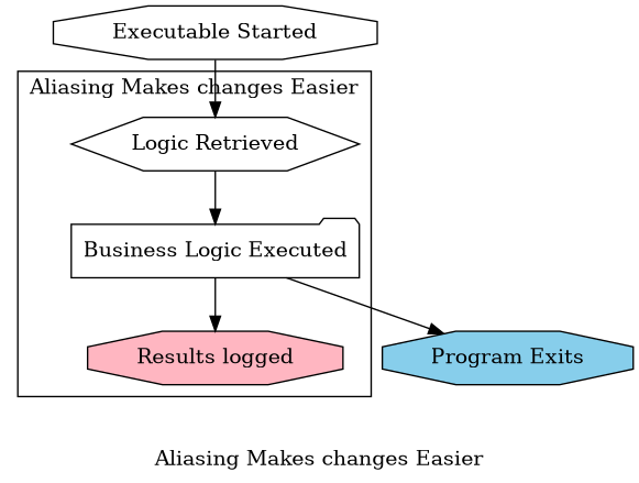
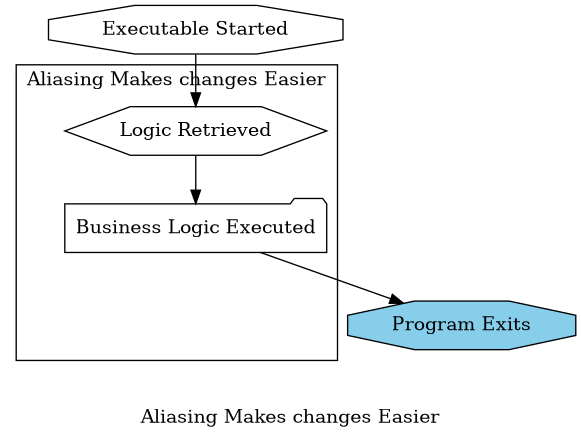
  digraph {
    compound=true
    label="Aliasing Makes changes Easier"
    node [fillcolor=white shape=octagon style=filled]
    n1 [label="Logic Retrieved" shape=hexagon]
    n2 [label="Business Logic Executed" shape=folder]
-   n3 [fillcolor=lightpink label="Results logged"]
    n4 [fillcolor=skyblue label="Program Exits"]
    n5 [label="Executable Started"]
    subgraph cluster_1 {
      n1
      n2
-     n3
    }
    n1 -> n2
-   n2 -> n3
    n2 -> n4
    n5 -> n1
  }
